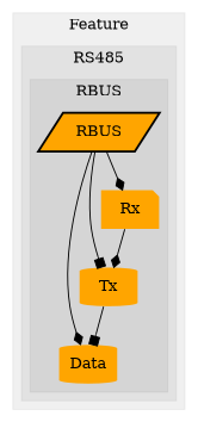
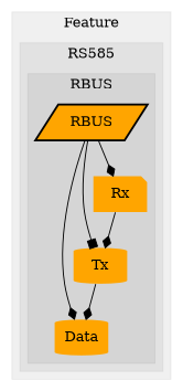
  digraph {
    node [fillcolor=orange shape=cylinder style=filled penwidth=0]
    edge [arrowhead=diamond]
    n1 [label=RBUS shape=parallelogram style="filled,bold" penwidth=""]
    n2 [label=Data]
    n3 [label=Tx]
    n4 [label=Rx shape=note]
    subgraph cluster_1 {
      color="#0000000F"
      label=Feature
      style=filled
      subgraph cluster_2 {
        color="#0000000F"
-       label=RS485
+       label=RS585
        style=filled
        subgraph cluster_3 {
          color="#0000000F"
          label=RBUS
          style=filled
          n1
          n2
          n3
          n4
        }
      }
    }
    n1 -> n2
    n1 -> n3 [arrowhead=box]
    n1 -> n4
-   n3 -> n2 [arrowhead=box]
+   n3 -> n2
    n4 -> n3
  }
